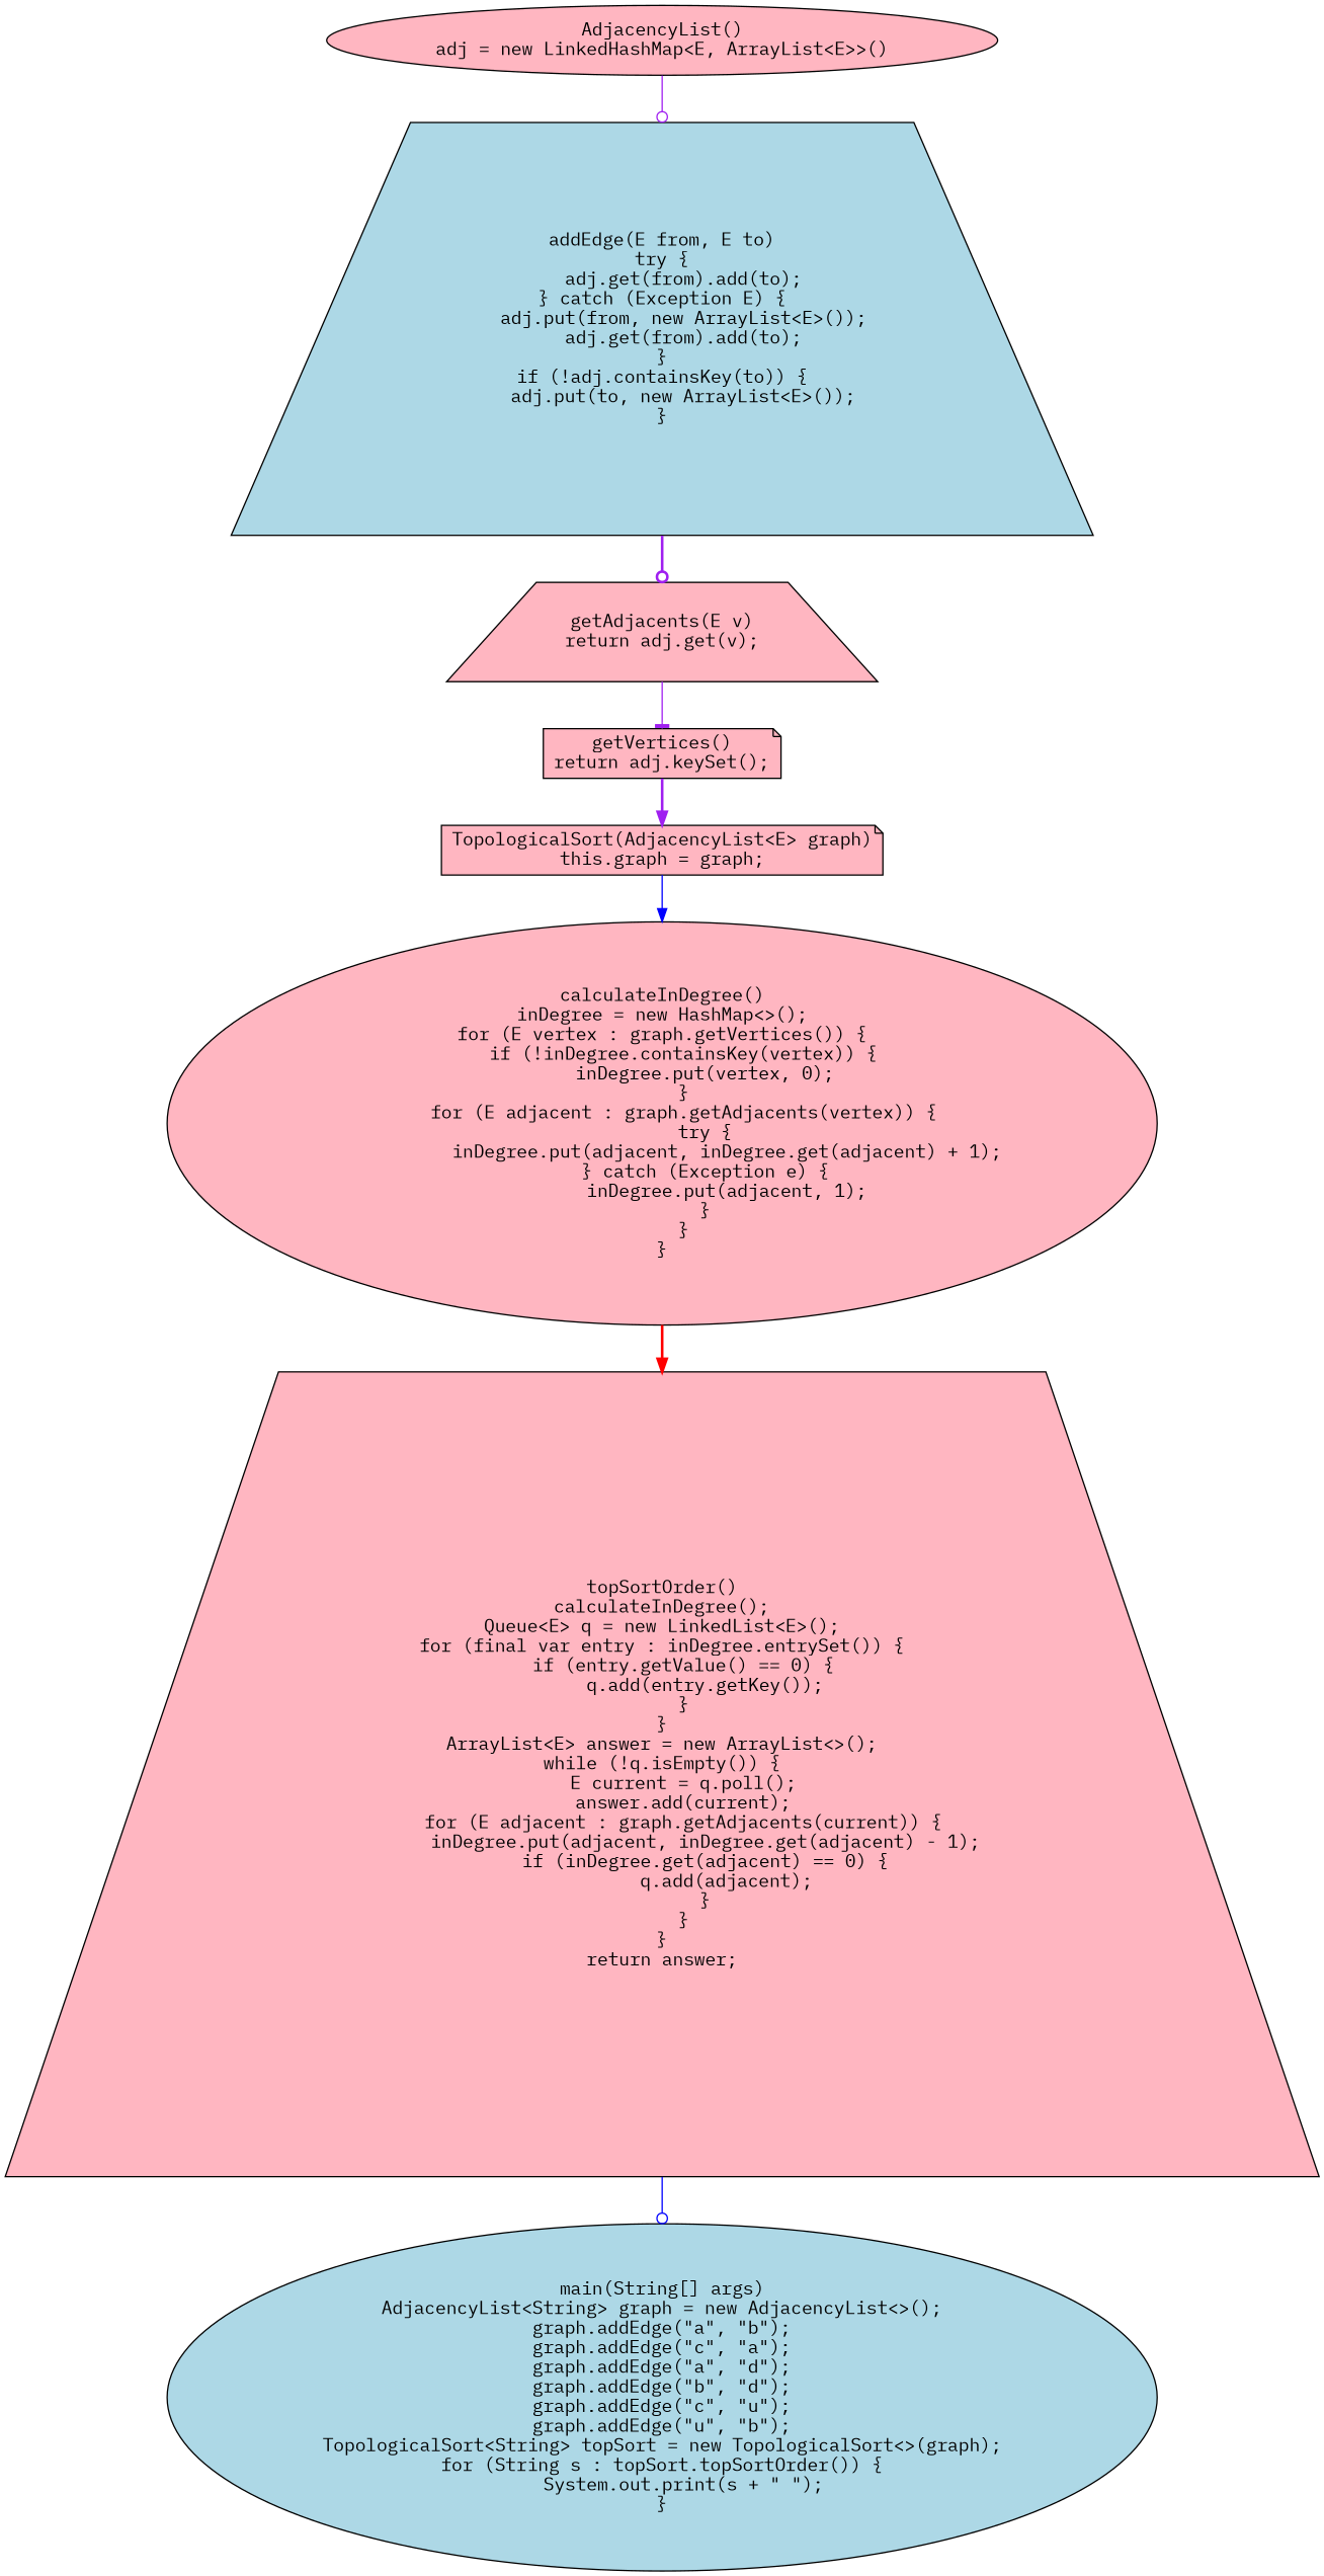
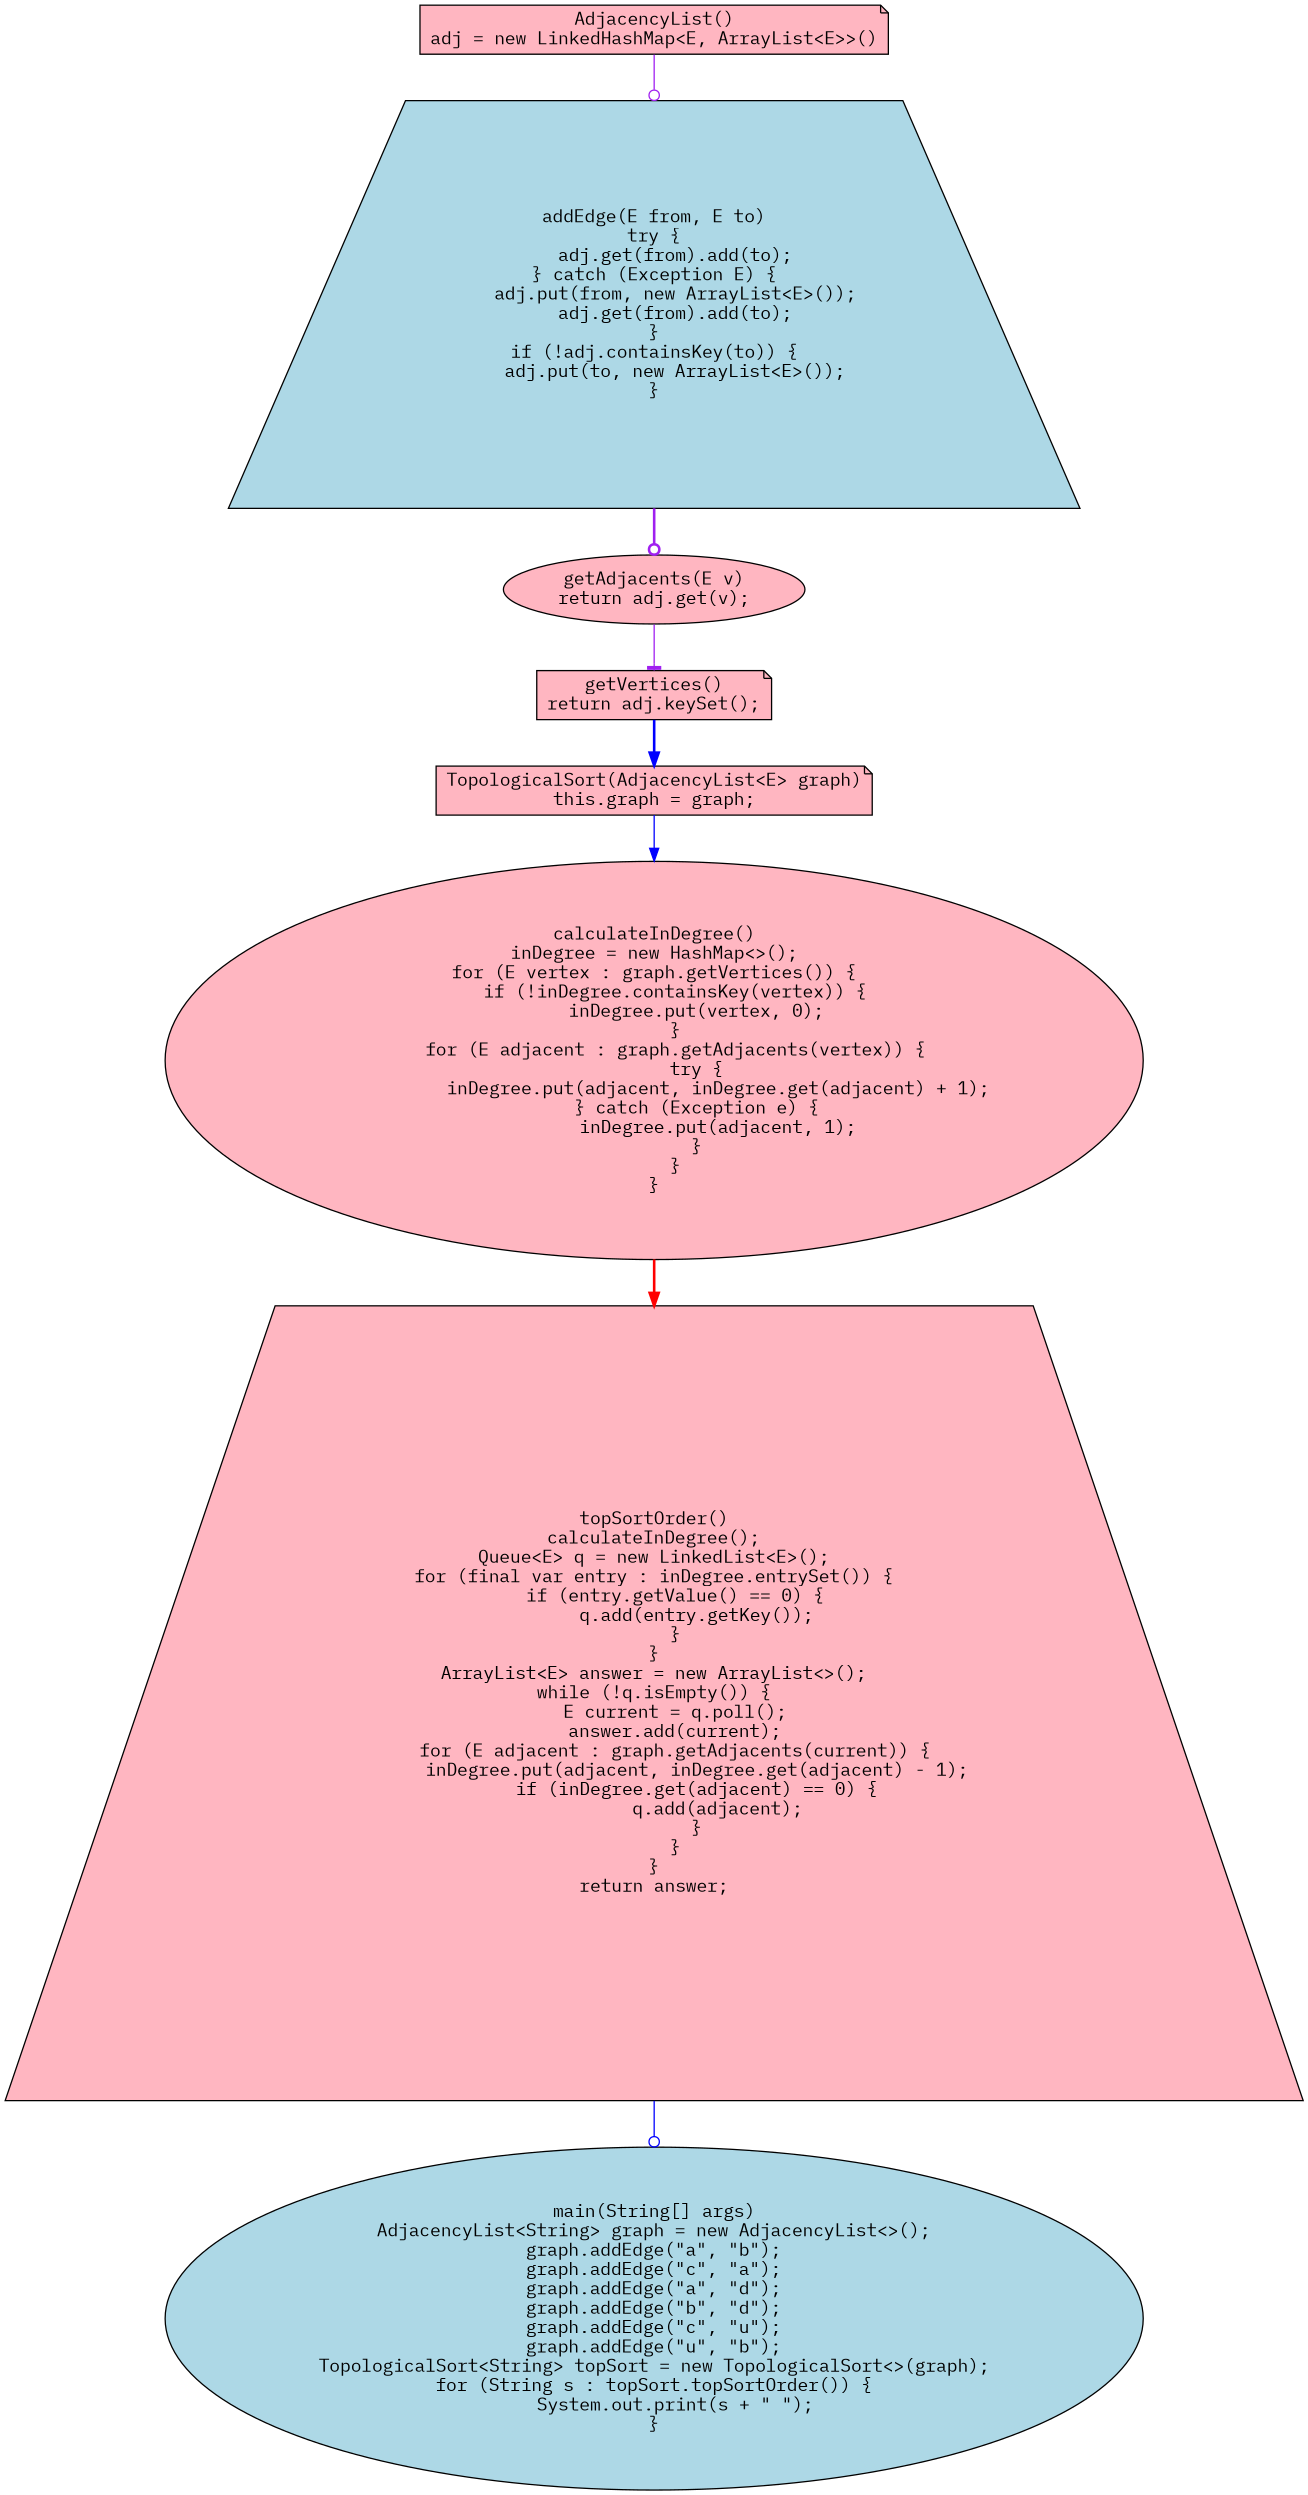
  digraph {
    fontname="IBM Plex Mono"
    node [fillcolor=lightpink fontname="IBM Plex Mono" shape=ellipse style=filled]
    edge [arrowhead=odot color=purple fontname="IBM Plex Mono" style=solid]
-   n1 [label="AdjacencyList()\nadj = new LinkedHashMap<E, ArrayList<E>>()"]
+   n1 [label="AdjacencyList()\nadj = new LinkedHashMap<E, ArrayList<E>>()" shape=note]
    n2 [fillcolor=lightblue label="addEdge(E from, E to)\ntry {\n    adj.get(from).add(to);\n} catch (Exception E) {\n    adj.put(from, new ArrayList<E>());\n    adj.get(from).add(to);\n}\nif (!adj.containsKey(to)) {\n    adj.put(to, new ArrayList<E>());\n}" shape=trapezium]
-   n3 [label="getAdjacents(E v)\nreturn adj.get(v);" shape=trapezium]
+   n3 [label="getAdjacents(E v)\nreturn adj.get(v);"]
    n4 [label="getVertices()\nreturn adj.keySet();" shape=note]
    n5 [label="TopologicalSort(AdjacencyList<E> graph)\nthis.graph = graph;" shape=note]
    n6 [label="calculateInDegree()\ninDegree = new HashMap<>();\nfor (E vertex : graph.getVertices()) {\n    if (!inDegree.containsKey(vertex)) {\n        inDegree.put(vertex, 0);\n    }\n    for (E adjacent : graph.getAdjacents(vertex)) {\n        try {\n            inDegree.put(adjacent, inDegree.get(adjacent) + 1);\n        } catch (Exception e) {\n            inDegree.put(adjacent, 1);\n        }\n    }\n}"]
    n7 [label="topSortOrder()\ncalculateInDegree();\nQueue<E> q = new LinkedList<E>();\nfor (final var entry : inDegree.entrySet()) {\n    if (entry.getValue() == 0) {\n        q.add(entry.getKey());\n    }\n}\nArrayList<E> answer = new ArrayList<>();\nwhile (!q.isEmpty()) {\n    E current = q.poll();\n    answer.add(current);\n    for (E adjacent : graph.getAdjacents(current)) {\n        inDegree.put(adjacent, inDegree.get(adjacent) - 1);\n        if (inDegree.get(adjacent) == 0) {\n            q.add(adjacent);\n        }\n    }\n}\nreturn answer;" shape=trapezium]
    n8 [fillcolor=lightblue label="main(String[] args)\nAdjacencyList<String> graph = new AdjacencyList<>();\ngraph.addEdge(\"a\", \"b\");\ngraph.addEdge(\"c\", \"a\");\ngraph.addEdge(\"a\", \"d\");\ngraph.addEdge(\"b\", \"d\");\ngraph.addEdge(\"c\", \"u\");\ngraph.addEdge(\"u\", \"b\");\nTopologicalSort<String> topSort = new TopologicalSort<>(graph);\nfor (String s : topSort.topSortOrder()) {\n    System.out.print(s + \" \");\n}"]
    n1 -> n2
    n2 -> n3 [style=bold]
    n3 -> n4 [arrowhead=tee]
-   n4 -> n5 [arrowhead=normal style=bold]
+   n4 -> n5 [arrowhead=normal color=blue style=bold]
    n5 -> n6 [arrowhead=normal color=blue]
    n6 -> n7 [arrowhead=normal color=red style=bold]
    n7 -> n8 [color=blue]
  }
